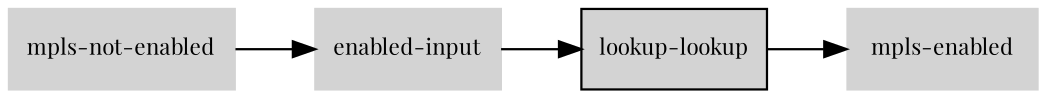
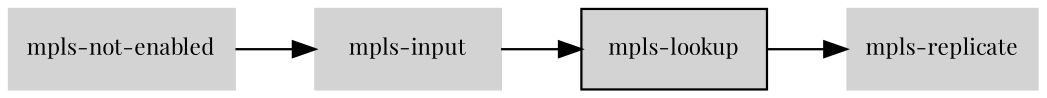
  digraph {
    fontname="Playfair Display"
    rankdir=LR
    node [color=lightgray fillcolor=lightgray fontcolor=black fontname="Playfair Display" fontsize=10 shape=box style=filled]
    edge [fontname="Playfair Display" fontsize=8]
-   "mpls-lookup" [color=black label="lookup-lookup"]
-   "mpls-replicate" [label="mpls-enabled"]
-   "mpls-input" [label="enabled-input"]
+   "mpls-lookup" [color=black]
+   "mpls-replicate"
+   "mpls-input"
    "mpls-not-enabled"
    "mpls-lookup" -> "mpls-replicate"
    "mpls-input" -> "mpls-lookup"
    "mpls-not-enabled" -> "mpls-input"
  }
